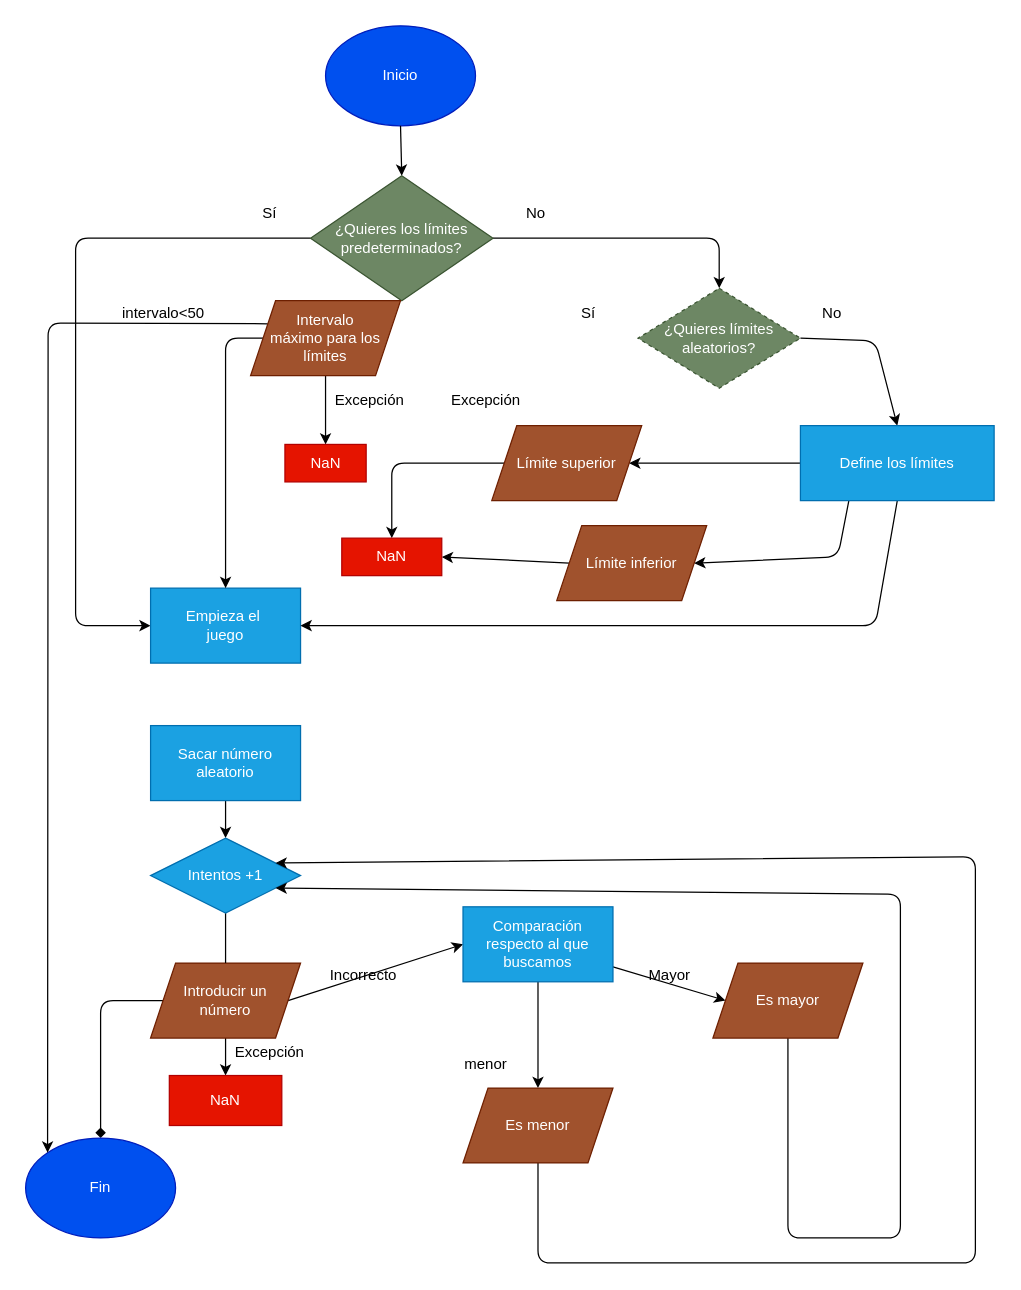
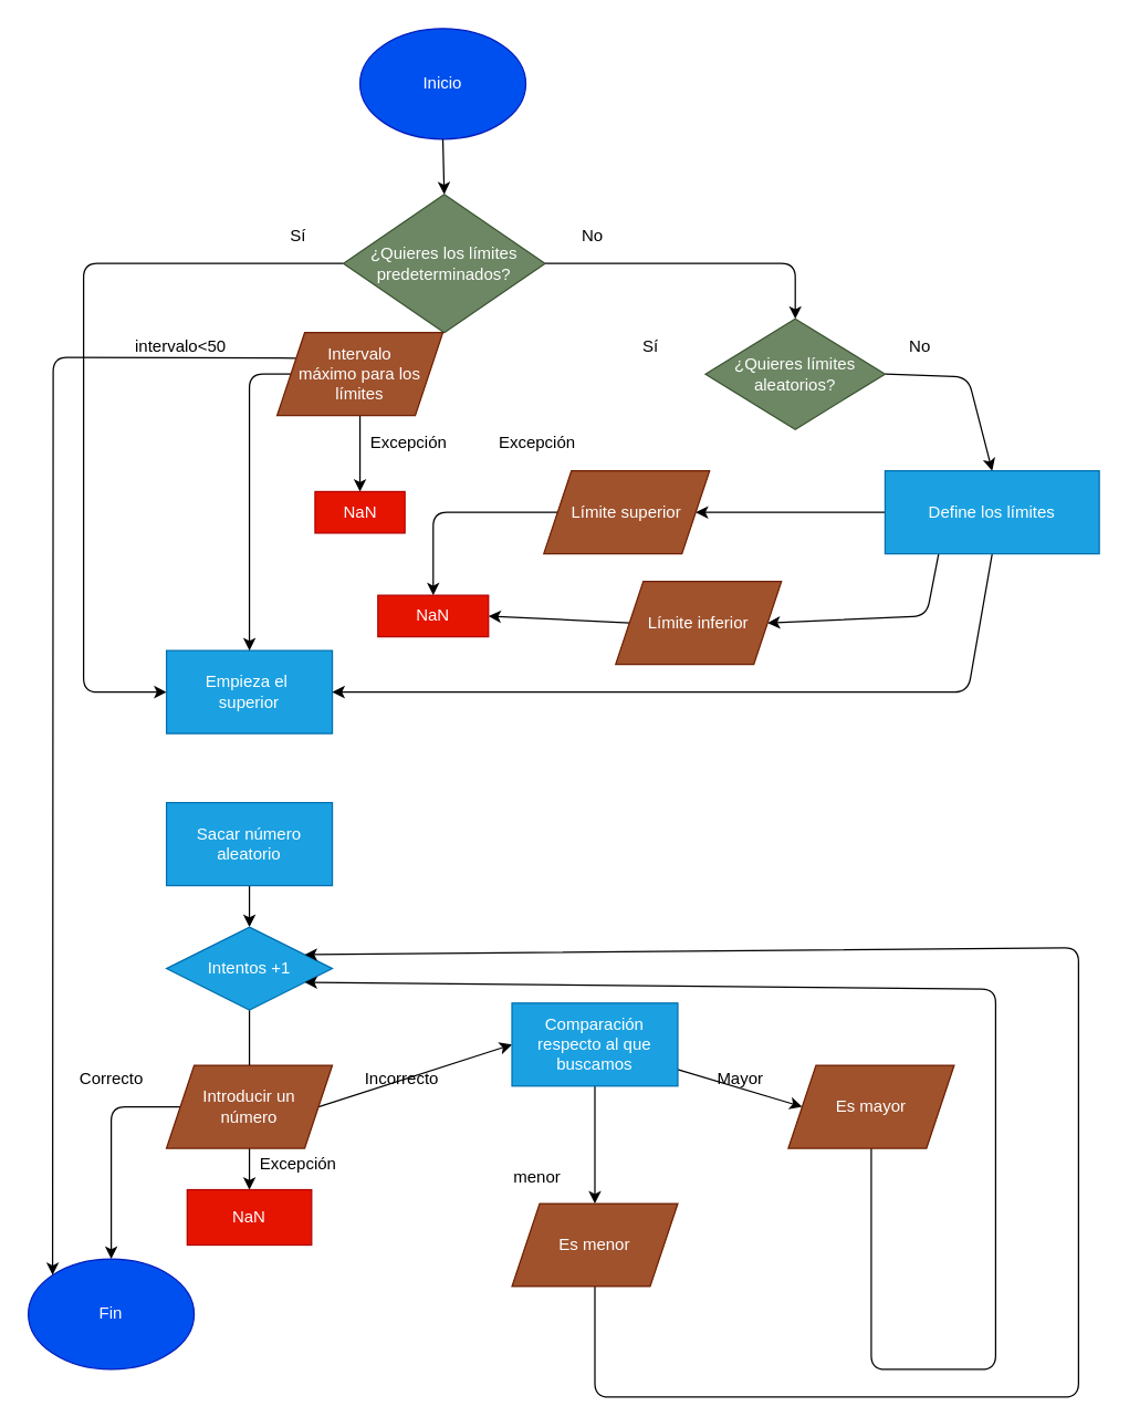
  <mxCell id="0" />
  <mxCell id="1" parent="0" />
  <mxCell id="2" value="Inicio" style="ellipse;whiteSpace=wrap;html=1;fillColor=#0050ef;fontColor=#ffffff;strokeColor=#001DBC;" parent="1" vertex="1"><mxGeometry x="260" y="20" width="120" height="80" as="geometry" /></mxCell>
  <mxCell id="3" value="" style="endArrow=classic;html=1;fontFamily=Comic Sans MS;entryX=0.5;entryY=0;entryDx=0;entryDy=0;exitX=0.5;exitY=1;exitDx=0;exitDy=0;" parent="1" source="2" target="31" edge="1"><mxGeometry width="50" height="50" relative="1" as="geometry"><mxPoint x="440" y="260" as="sourcePoint" /><mxPoint x="320" y="140" as="targetPoint" /></mxGeometry></mxCell>
  <mxCell id="4" value="" style="endArrow=classic;html=1;entryX=0.5;entryY=0;entryDx=0;entryDy=0;exitX=1;exitY=0.5;exitDx=0;exitDy=0;" parent="1" source="31" target="32" edge="1"><mxGeometry width="50" height="50" relative="1" as="geometry"><mxPoint x="370" y="170" as="sourcePoint" /><mxPoint x="577.92" y="230.18" as="targetPoint" /><Array as="points"><mxPoint x="575" y="190" /></Array></mxGeometry></mxCell>
  <mxCell id="5" value="" style="endArrow=classic;html=1;entryX=0;entryY=0.5;entryDx=0;entryDy=0;exitX=0;exitY=0.5;exitDx=0;exitDy=0;" parent="1" source="31" target="8" edge="1"><mxGeometry width="50" height="50" relative="1" as="geometry"><mxPoint x="270" y="170" as="sourcePoint" /><mxPoint x="170" y="220" as="targetPoint" /><Array as="points"><mxPoint x="180" y="190" /><mxPoint x="60" y="190" /><mxPoint x="60" y="500" /></Array></mxGeometry></mxCell>
  <mxCell id="6" value="No" style="text;html=1;align=center;verticalAlign=middle;resizable=0;points=[];autosize=1;strokeColor=none;fillColor=none;" parent="1" vertex="1"><mxGeometry x="413" y="160" width="30" height="20" as="geometry" /></mxCell>
  <mxCell id="7" value="Sí" style="text;html=1;align=center;verticalAlign=middle;resizable=0;points=[];autosize=1;strokeColor=none;fillColor=none;" parent="1" vertex="1"><mxGeometry x="200" y="160" width="30" height="20" as="geometry" /></mxCell>
- <mxCell id="8" value="Empieza el&amp;nbsp;&lt;br&gt;juego" style="rounded=0;whiteSpace=wrap;html=1;fillColor=#1ba1e2;fontColor=#ffffff;strokeColor=#006EAF;" parent="1" vertex="1"><mxGeometry x="120" y="470" width="120" height="60" as="geometry" /></mxCell>
+ <mxCell id="8" value="Empieza el&amp;nbsp;&lt;br&gt;superior" style="rounded=0;whiteSpace=wrap;html=1;fillColor=#1ba1e2;fontColor=#ffffff;strokeColor=#006EAF;" parent="1" vertex="1"><mxGeometry x="120" y="470" width="120" height="60" as="geometry" /></mxCell>
  <mxCell id="9" style="edgeStyle=none;html=1;exitX=1;exitY=0.5;exitDx=0;exitDy=0;entryX=0.5;entryY=0;entryDx=0;entryDy=0;" parent="1" source="32" target="15" edge="1"><mxGeometry relative="1" as="geometry"><mxPoint x="616.154" y="271.538" as="sourcePoint" /><mxPoint x="700" y="340" as="targetPoint" /><Array as="points"><mxPoint x="700" y="272" /></Array></mxGeometry></mxCell>
  <mxCell id="10" value="Sí" style="text;html=1;align=center;verticalAlign=middle;resizable=0;points=[];autosize=1;strokeColor=none;fillColor=none;" parent="1" vertex="1"><mxGeometry x="455" y="240" width="30" height="20" as="geometry" /></mxCell>
  <mxCell id="11" value="No" style="text;html=1;align=center;verticalAlign=middle;resizable=0;points=[];autosize=1;strokeColor=none;fillColor=none;" parent="1" vertex="1"><mxGeometry x="650" y="240" width="30" height="20" as="geometry" /></mxCell>
  <mxCell id="12" style="edgeStyle=none;html=1;exitX=0.5;exitY=1;exitDx=0;exitDy=0;entryX=1;entryY=0.5;entryDx=0;entryDy=0;" parent="1" source="15" target="8" edge="1"><mxGeometry relative="1" as="geometry"><mxPoint x="480" y="590" as="targetPoint" /><Array as="points"><mxPoint x="700" y="500" /></Array></mxGeometry></mxCell>
  <mxCell id="13" style="edgeStyle=none;html=1;exitX=0;exitY=0.5;exitDx=0;exitDy=0;entryX=1;entryY=0.5;entryDx=0;entryDy=0;" parent="1" source="15" target="48" edge="1"><mxGeometry relative="1" as="geometry"><mxPoint x="530" y="370.143" as="targetPoint" /></mxGeometry></mxCell>
  <mxCell id="14" style="edgeStyle=none;html=1;exitX=0.25;exitY=1;exitDx=0;exitDy=0;entryX=1;entryY=0.5;entryDx=0;entryDy=0;" parent="1" source="15" target="51" edge="1"><mxGeometry relative="1" as="geometry"><Array as="points"><mxPoint x="670" y="445" /></Array></mxGeometry></mxCell>
  <mxCell id="15" value="Define los límites" style="shape=parallelogram;perimeter=parallelogramPerimeter;whiteSpace=wrap;html=1;fixedSize=1;size=0;fillColor=#1ba1e2;fontColor=#ffffff;strokeColor=#006EAF;" parent="1" vertex="1"><mxGeometry x="640" y="340" width="155" height="60" as="geometry" /></mxCell>
  <mxCell id="16" value="" style="edgeStyle=none;html=1;entryX=0.5;entryY=0;entryDx=0;entryDy=0;" parent="1" source="17" target="24" edge="1"><mxGeometry relative="1" as="geometry" /></mxCell>
  <mxCell id="17" value="Sacar número&lt;br&gt;aleatorio" style="rounded=0;whiteSpace=wrap;html=1;fillColor=#1ba1e2;fontColor=#ffffff;strokeColor=#006EAF;" parent="1" vertex="1"><mxGeometry x="120" y="580" width="120" height="60" as="geometry" /></mxCell>
  <mxCell id="18" value="" style="edgeStyle=none;html=1;" parent="1" source="22" edge="1"><mxGeometry relative="1" as="geometry"><mxPoint x="180" y="800" as="targetPoint" /></mxGeometry></mxCell>
- <mxCell id="19" value="" style="edgeStyle=none;html=1;exitX=0;exitY=0.5;exitDx=0;exitDy=0;entryX=0.5;entryY=0;entryDx=0;entryDy=0;endArrow=diamond;" parent="1" source="22" target="26" edge="1"><mxGeometry relative="1" as="geometry"><mxPoint x="40" y="800" as="targetPoint" /><Array as="points"><mxPoint x="80" y="800" /></Array></mxGeometry></mxCell>
+ <mxCell id="19" value="" style="edgeStyle=none;html=1;exitX=0;exitY=0.5;exitDx=0;exitDy=0;entryX=0.5;entryY=0;entryDx=0;entryDy=0;" parent="1" source="22" target="26" edge="1"><mxGeometry relative="1" as="geometry"><mxPoint x="40" y="800" as="targetPoint" /><Array as="points"><mxPoint x="80" y="800" /></Array></mxGeometry></mxCell>
  <mxCell id="20" style="edgeStyle=none;html=1;exitX=1;exitY=0.5;exitDx=0;exitDy=0;entryX=0;entryY=0.5;entryDx=0;entryDy=0;" parent="1" source="22" target="30" edge="1"><mxGeometry relative="1" as="geometry" /></mxCell>
  <mxCell id="21" value="" style="edgeStyle=none;html=1;" parent="1" source="22" target="39" edge="1"><mxGeometry relative="1" as="geometry" /></mxCell>
  <mxCell id="22" value="Introducir un&lt;br&gt;número" style="shape=parallelogram;perimeter=parallelogramPerimeter;whiteSpace=wrap;html=1;fixedSize=1;rounded=0;fillColor=#a0522d;fontColor=#ffffff;strokeColor=#6D1F00;" parent="1" vertex="1"><mxGeometry x="120" y="770" width="120" height="60" as="geometry" /></mxCell>
  <mxCell id="23" value="" style="edgeStyle=none;html=1;endArrow=none;" parent="1" source="24" target="22" edge="1"><mxGeometry relative="1" as="geometry" /></mxCell>
  <mxCell id="24" value="Intentos +1" style="rhombus;whiteSpace=wrap;html=1;fillColor=#1ba1e2;fontColor=#ffffff;strokeColor=#006EAF;" parent="1" vertex="1"><mxGeometry x="120" y="670" width="120" height="60" as="geometry" /></mxCell>
+ <mxCell id="25" value="Correcto" style="text;html=1;align=center;verticalAlign=middle;resizable=0;points=[];autosize=1;strokeColor=none;fillColor=none;" parent="1" vertex="1"><mxGeometry x="50" y="770" width="60" height="20" as="geometry" /></mxCell>
  <mxCell id="26" value="Fin" style="ellipse;whiteSpace=wrap;html=1;fillColor=#0050ef;fontColor=#ffffff;strokeColor=#001DBC;" parent="1" vertex="1"><mxGeometry x="20" y="910" width="120" height="80" as="geometry" /></mxCell>
  <mxCell id="27" value="Incorrecto" style="text;html=1;align=center;verticalAlign=middle;resizable=0;points=[];autosize=1;strokeColor=none;fillColor=none;" parent="1" vertex="1"><mxGeometry x="255" y="770" width="70" height="20" as="geometry" /></mxCell>
  <mxCell id="28" value="" style="edgeStyle=none;html=1;entryX=0;entryY=0.5;entryDx=0;entryDy=0;" parent="1" source="30" target="34" edge="1"><mxGeometry relative="1" as="geometry"><mxPoint x="570" y="800" as="targetPoint" /></mxGeometry></mxCell>
  <mxCell id="29" style="edgeStyle=none;html=1;exitX=0.5;exitY=1;exitDx=0;exitDy=0;entryX=0.5;entryY=0;entryDx=0;entryDy=0;" parent="1" source="30" target="37" edge="1"><mxGeometry relative="1" as="geometry" /></mxCell>
  <mxCell id="30" value="Comparación respecto al que buscamos" style="rounded=0;whiteSpace=wrap;html=1;fillColor=#1ba1e2;fontColor=#ffffff;strokeColor=#006EAF;" parent="1" vertex="1"><mxGeometry x="370" y="725" width="120" height="60" as="geometry" /></mxCell>
  <mxCell id="31" value="¿Quieres los límites predeterminados?" style="rhombus;whiteSpace=wrap;html=1;fillColor=#6d8764;fontColor=#ffffff;strokeColor=#3A5431;" parent="1" vertex="1"><mxGeometry x="248" y="140" width="146" height="100" as="geometry" /></mxCell>
- <mxCell id="32" value="¿Quieres límites aleatorios?" style="rhombus;whiteSpace=wrap;html=1;fillColor=#6d8764;fontColor=#ffffff;strokeColor=#3A5431;dashed=1;" parent="1" vertex="1"><mxGeometry x="510" y="230" width="130" height="80" as="geometry" /></mxCell>
+ <mxCell id="32" value="¿Quieres límites aleatorios?" style="rhombus;whiteSpace=wrap;html=1;fillColor=#6d8764;fontColor=#ffffff;strokeColor=#3A5431;" parent="1" vertex="1"><mxGeometry x="510" y="230" width="130" height="80" as="geometry" /></mxCell>
  <mxCell id="33" style="edgeStyle=none;html=1;exitX=0.5;exitY=1;exitDx=0;exitDy=0;entryX=1;entryY=0.75;entryDx=0;entryDy=0;" parent="1" source="34" target="24" edge="1"><mxGeometry relative="1" as="geometry"><Array as="points"><mxPoint x="630" y="990" /><mxPoint x="720" y="990" /><mxPoint x="720" y="715" /></Array></mxGeometry></mxCell>
  <mxCell id="34" value="Es mayor" style="shape=parallelogram;perimeter=parallelogramPerimeter;whiteSpace=wrap;html=1;fixedSize=1;fillColor=#a0522d;fontColor=#ffffff;strokeColor=#6D1F00;" parent="1" vertex="1"><mxGeometry x="570" y="770" width="120" height="60" as="geometry" /></mxCell>
  <mxCell id="35" value="Mayor" style="text;html=1;align=center;verticalAlign=middle;resizable=0;points=[];autosize=1;strokeColor=none;fillColor=none;" parent="1" vertex="1"><mxGeometry x="510" y="770" width="50" height="20" as="geometry" /></mxCell>
  <mxCell id="36" style="edgeStyle=none;html=1;exitX=0.5;exitY=1;exitDx=0;exitDy=0;entryX=1;entryY=0.25;entryDx=0;entryDy=0;" parent="1" source="37" target="24" edge="1"><mxGeometry relative="1" as="geometry"><mxPoint x="230" y="920" as="targetPoint" /><Array as="points"><mxPoint x="430" y="1010" /><mxPoint x="780" y="1010" /><mxPoint x="780" y="685" /></Array></mxGeometry></mxCell>
  <mxCell id="37" value="Es menor" style="shape=parallelogram;perimeter=parallelogramPerimeter;whiteSpace=wrap;html=1;fixedSize=1;fillColor=#a0522d;fontColor=#ffffff;strokeColor=#6D1F00;" parent="1" vertex="1"><mxGeometry x="370" y="870" width="120" height="60" as="geometry" /></mxCell>
  <mxCell id="38" value="menor" style="text;html=1;align=center;verticalAlign=middle;resizable=0;points=[];autosize=1;strokeColor=none;fillColor=none;" parent="1" vertex="1"><mxGeometry x="363" y="841" width="50" height="20" as="geometry" /></mxCell>
  <mxCell id="39" value="NaN" style="whiteSpace=wrap;html=1;rounded=0;fillColor=#e51400;fontColor=#ffffff;strokeColor=#B20000;" parent="1" vertex="1"><mxGeometry x="135" y="860" width="90" height="40" as="geometry" /></mxCell>
  <mxCell id="40" value="Excepción" style="text;html=1;align=center;verticalAlign=middle;resizable=0;points=[];autosize=1;strokeColor=none;fillColor=none;" parent="1" vertex="1"><mxGeometry x="180" y="832" width="70" height="20" as="geometry" /></mxCell>
  <mxCell id="41" style="edgeStyle=none;html=1;entryX=0.5;entryY=0;entryDx=0;entryDy=0;exitX=0;exitY=0.5;exitDx=0;exitDy=0;" parent="1" source="44" target="8" edge="1"><mxGeometry relative="1" as="geometry"><mxPoint x="150" y="280" as="sourcePoint" /><Array as="points"><mxPoint x="180" y="270" /></Array></mxGeometry></mxCell>
  <mxCell id="42" style="edgeStyle=none;html=1;exitX=0.5;exitY=1;exitDx=0;exitDy=0;entryX=0.5;entryY=0;entryDx=0;entryDy=0;" parent="1" source="44" target="45" edge="1"><mxGeometry relative="1" as="geometry" /></mxCell>
  <mxCell id="43" style="edgeStyle=none;html=1;exitX=0;exitY=0.25;exitDx=0;exitDy=0;entryX=0;entryY=0;entryDx=0;entryDy=0;" edge="1" parent="1" source="44" target="26"><mxGeometry relative="1" as="geometry"><Array as="points"><mxPoint x="38" y="258" /></Array></mxGeometry></mxCell>
  <mxCell id="44" value="Intervalo máximo&amp;nbsp;para los límites" style="shape=parallelogram;perimeter=parallelogramPerimeter;whiteSpace=wrap;html=1;fixedSize=1;fillColor=#a0522d;fontColor=#ffffff;strokeColor=#6D1F00;" parent="1" vertex="1"><mxGeometry x="200" y="240" width="120" height="60" as="geometry" /></mxCell>
  <mxCell id="45" value="NaN" style="whiteSpace=wrap;html=1;fillColor=#e51400;strokeColor=#B20000;fontColor=#ffffff;" parent="1" vertex="1"><mxGeometry x="227.5" y="355" width="65" height="30" as="geometry" /></mxCell>
  <mxCell id="46" value="Excepción" style="text;html=1;align=center;verticalAlign=middle;resizable=0;points=[];autosize=1;strokeColor=none;fillColor=none;" parent="1" vertex="1"><mxGeometry x="260" y="310" width="70" height="20" as="geometry" /></mxCell>
  <mxCell id="47" style="edgeStyle=none;html=1;exitX=0;exitY=0.5;exitDx=0;exitDy=0;entryX=0.5;entryY=0;entryDx=0;entryDy=0;" parent="1" source="48" target="52" edge="1"><mxGeometry relative="1" as="geometry"><Array as="points"><mxPoint x="313" y="370" /></Array></mxGeometry></mxCell>
  <mxCell id="48" value="Límite superior" style="shape=parallelogram;perimeter=parallelogramPerimeter;whiteSpace=wrap;html=1;fixedSize=1;fillColor=#a0522d;fontColor=#ffffff;strokeColor=#6D1F00;" parent="1" vertex="1"><mxGeometry x="393" y="340" width="120" height="60" as="geometry" /></mxCell>
  <mxCell id="49" value="Excepción" style="text;html=1;align=center;verticalAlign=middle;resizable=0;points=[];autosize=1;strokeColor=none;fillColor=none;" parent="1" vertex="1"><mxGeometry x="353" y="310" width="70" height="20" as="geometry" /></mxCell>
  <mxCell id="50" style="edgeStyle=none;html=1;exitX=0;exitY=0.5;exitDx=0;exitDy=0;entryX=1;entryY=0.5;entryDx=0;entryDy=0;" parent="1" source="51" target="52" edge="1"><mxGeometry relative="1" as="geometry" /></mxCell>
  <mxCell id="51" value="Límite inferior" style="shape=parallelogram;perimeter=parallelogramPerimeter;whiteSpace=wrap;html=1;fixedSize=1;fillColor=#a0522d;fontColor=#ffffff;strokeColor=#6D1F00;" parent="1" vertex="1"><mxGeometry x="445" y="420" width="120" height="60" as="geometry" /></mxCell>
  <mxCell id="52" value="NaN" style="whiteSpace=wrap;html=1;fillColor=#e51400;fontColor=#ffffff;strokeColor=#B20000;" parent="1" vertex="1"><mxGeometry x="273" y="430" width="80" height="30" as="geometry" /></mxCell>
  <mxCell id="53" value="intervalo&amp;lt;50" style="text;html=1;align=center;verticalAlign=middle;resizable=0;points=[];autosize=1;strokeColor=none;fillColor=none;" vertex="1" parent="1"><mxGeometry x="90" y="240" width="80" height="20" as="geometry" /></mxCell>
